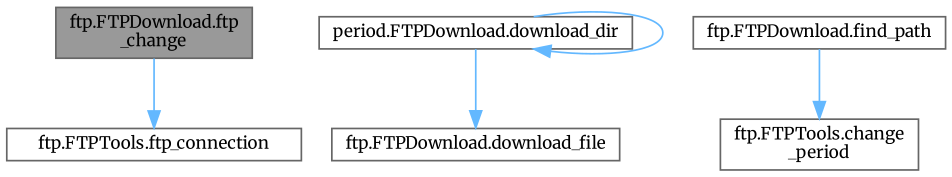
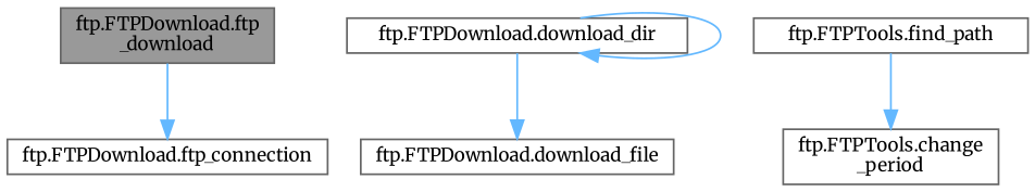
  digraph {
    fontname=Merriweather
    rankdir=TB
    node [color=grey40 fillcolor=white fontname=Merriweather fontsize=10 shape=box style=filled]
    edge [color=steelblue1 fontname=Merriweather fontsize=10 labelfontname=Helvetica labelfontsize=10 style=solid]
-   n1 [color=gray40 fillcolor=grey60 fontcolor=black height=0.2 label="ftp.FTPDownload.ftp\l_change" width=0.4]
-   n2 [height=0.2 label="ftp.FTPTools.ftp_connection" width=0.4]
-   n3 [height=0.2 label="period.FTPDownload.download_dir" width=0.4]
+   n1 [color=gray40 fillcolor=grey60 fontcolor=black height=0.2 label="ftp.FTPDownload.ftp\l_download" width=0.4]
+   n2 [height=0.2 label="ftp.FTPDownload.ftp_connection" width=0.4]
+   n3 [height=0.2 label="ftp.FTPDownload.download_dir" width=0.4]
    n4 [height=0.2 label="ftp.FTPDownload.download_file" width=0.4]
-   n5 [height=0.2 label="ftp.FTPDownload.find_path" width=0.4]
+   n5 [height=0.2 label="ftp.FTPTools.find_path" width=0.4]
    n6 [height=0.2 label="ftp.FTPTools.change\l_period" width=0.4]
    n1 -> n2
    n3 -> n3
    n3 -> n4
    n5 -> n6
  }
